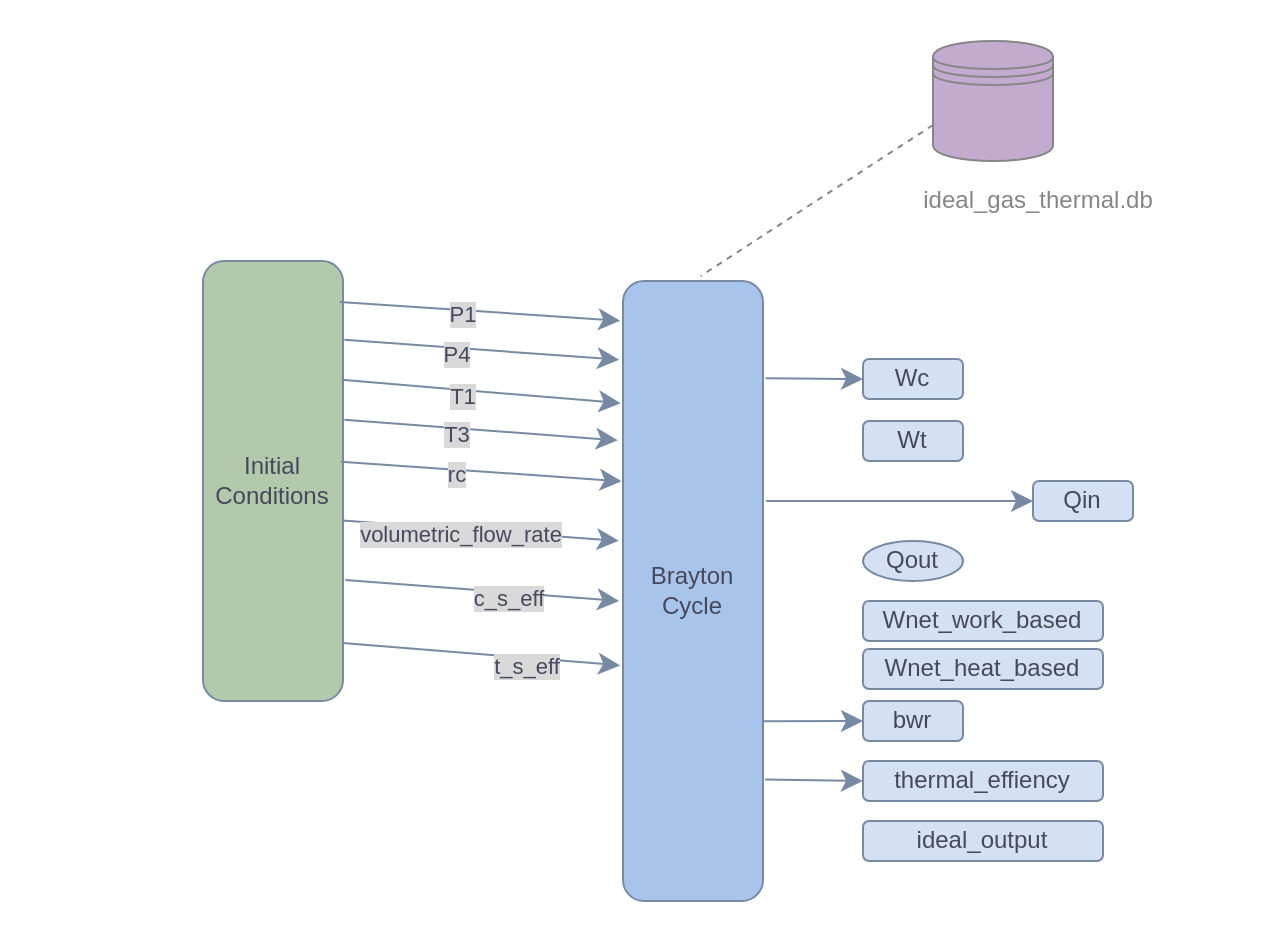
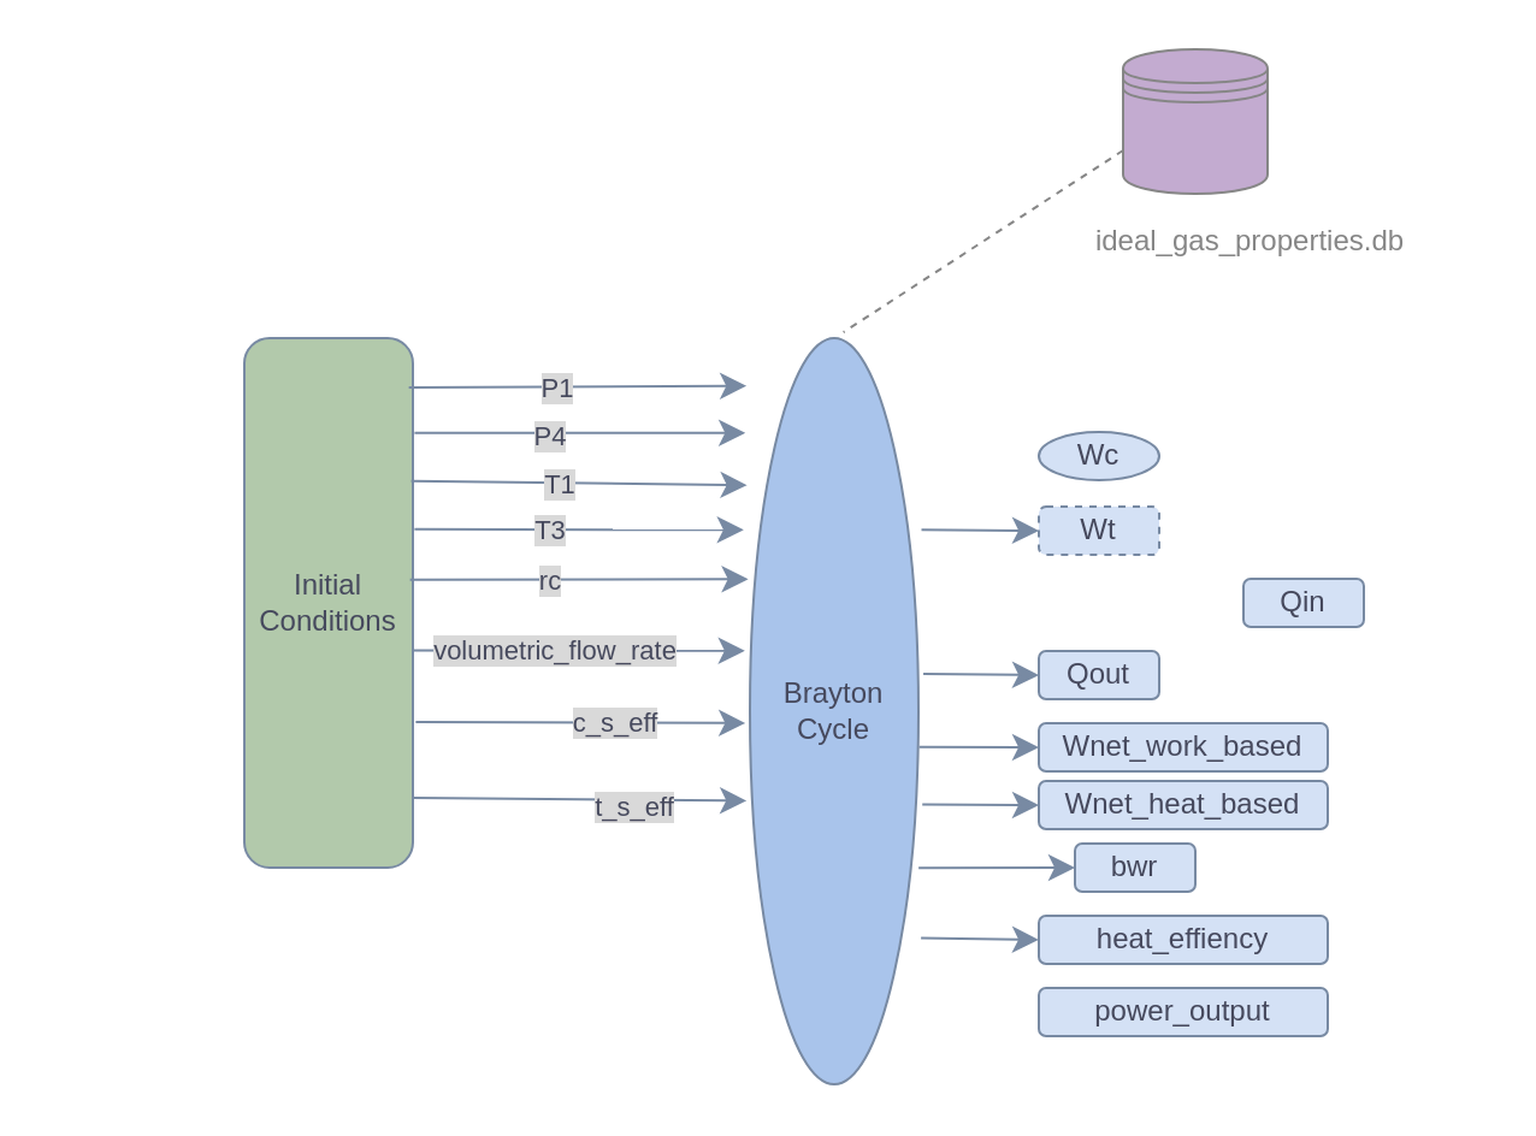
  <mxCell id="0" />
  <mxCell id="1" parent="0" />
  <mxCell id="2" value="" style="edgeStyle=elbowEdgeStyle;elbow=horizontal;endArrow=classic;html=1;curved=0;rounded=1;endSize=8;startSize=8;fontSize=12;entryDx=0;entryDy=0;entryPerimeter=0;labelBackgroundColor=none;strokeColor=#788AA3;fontColor=default;exitX=0.65;exitY=0.578;exitDx=0;exitDy=0;exitPerimeter=0;" parent="1" edge="1"><mxGeometry width="50" height="50" relative="1" as="geometry"><mxPoint x="20" y="400" as="sourcePoint" /><mxPoint x="20" y="400" as="targetPoint" /><Array as="points" /></mxGeometry></mxCell>
  <mxCell id="3" value="" style="endArrow=classic;html=1;rounded=1;fontSize=12;startSize=8;endSize=8;curved=1;entryX=-0.027;entryY=0.516;entryDx=0;entryDy=0;labelBackgroundColor=none;strokeColor=#788AA3;fontColor=default;entryPerimeter=0;exitX=1.017;exitY=0.725;exitDx=0;exitDy=0;exitPerimeter=0;" parent="1" edge="1" target="24" source="7"><mxGeometry width="50" height="50" relative="1" as="geometry"><mxPoint x="61" y="299" as="sourcePoint" /><mxPoint x="381" y="299.06" as="targetPoint" /></mxGeometry></mxCell>
  <mxCell id="4" value="c_s_eff" style="edgeLabel;html=1;align=center;verticalAlign=middle;resizable=0;points=[];fontColor=light-dark(#46495D,#46495D);labelBackgroundColor=light-dark(#D9D9D9,#DBDBDB);" parent="3" vertex="1" connectable="0"><mxGeometry x="0.723" y="-2" relative="1" as="geometry"><mxPoint x="-36" y="-2" as="offset" /></mxGeometry></mxCell>
  <mxCell id="5" value="" style="endArrow=classic;html=1;rounded=1;fontSize=12;startSize=8;endSize=8;curved=1;entryX=-0.02;entryY=0.62;entryDx=0;entryDy=0;labelBackgroundColor=none;strokeColor=#788AA3;fontColor=default;entryPerimeter=0;exitX=0.997;exitY=0.868;exitDx=0;exitDy=0;exitPerimeter=0;" parent="1" edge="1" target="24" source="7"><mxGeometry width="50" height="50" relative="1" as="geometry"><mxPoint x="51" y="340" as="sourcePoint" /><mxPoint x="378.97" y="331" as="targetPoint" /></mxGeometry></mxCell>
  <mxCell id="6" value="t_s_eff" style="edgeLabel;html=1;align=center;verticalAlign=middle;resizable=0;points=[];fontColor=light-dark(#46495D,#46495D);labelBackgroundColor=light-dark(#D9D9D9,#DBDBDB);" parent="5" vertex="1" connectable="0"><mxGeometry x="0.758" relative="1" as="geometry"><mxPoint x="-30" y="2" as="offset" /></mxGeometry></mxCell>
- <mxCell id="7" value="Initial Conditions" style="rounded=1;whiteSpace=wrap;html=1;labelBackgroundColor=none;fillColor=light-dark(#B2C9AB,#CCFFCC);strokeColor=#788AA3;fontColor=light-dark(#46495D,#46495D);" parent="1" vertex="1"><mxGeometry x="101" y="130" width="70" height="220" as="geometry" /></mxCell>
+ <mxCell id="7" value="Initial Conditions" style="rounded=1;whiteSpace=wrap;html=1;labelBackgroundColor=none;fillColor=light-dark(#B2C9AB,#CCFFCC);strokeColor=#788AA3;fontColor=light-dark(#46495D,#46495D);" parent="1" vertex="1"><mxGeometry x="101" y="140" width="70" height="220" as="geometry" /></mxCell>
  <mxCell id="8" value="" style="endArrow=classic;html=1;rounded=1;fontSize=12;startSize=8;endSize=8;curved=1;labelBackgroundColor=none;strokeColor=#788AA3;fontColor=default;verticalAlign=middle;entryX=-0.037;entryY=0.257;entryDx=0;entryDy=0;entryPerimeter=0;exitX=1.01;exitY=0.361;exitDx=0;exitDy=0;exitPerimeter=0;" parent="1" edge="1" target="24" source="7"><mxGeometry width="50" height="50" relative="1" as="geometry"><mxPoint x="61" y="220" as="sourcePoint" /><mxPoint x="378.55" y="219.58" as="targetPoint" /></mxGeometry></mxCell>
  <mxCell id="9" value="T3" style="edgeLabel;html=1;align=center;verticalAlign=middle;resizable=0;points=[];fontColor=light-dark(#46495D,#46495D);labelBackgroundColor=light-dark(#D9D9D9,#DBDBDB);" parent="8" vertex="1" connectable="0"><mxGeometry x="0.32" relative="1" as="geometry"><mxPoint x="-34" as="offset" /></mxGeometry></mxCell>
  <mxCell id="10" value="" style="endArrow=classic;html=1;rounded=1;fontSize=12;startSize=8;endSize=8;curved=1;labelBackgroundColor=none;strokeColor=#788AA3;fontColor=default;verticalAlign=middle;entryX=-0.02;entryY=0.064;entryDx=0;entryDy=0;entryPerimeter=0;exitX=0.976;exitY=0.093;exitDx=0;exitDy=0;exitPerimeter=0;" parent="1" target="24" edge="1" source="7"><mxGeometry width="50" height="50" relative="1" as="geometry"><mxPoint x="51" y="160" as="sourcePoint" /><mxPoint x="181" y="160" as="targetPoint" /></mxGeometry></mxCell>
  <mxCell id="11" value="P1" style="edgeLabel;html=1;align=center;verticalAlign=middle;resizable=0;points=[];fontColor=light-dark(#46495D,#46495D);labelBackgroundColor=light-dark(#D9D9D9,#DBDBDB);" parent="10" vertex="1" connectable="0"><mxGeometry x="0.32" relative="1" as="geometry"><mxPoint x="-32" as="offset" /></mxGeometry></mxCell>
  <mxCell id="12" value="" style="endArrow=classic;html=1;rounded=1;fontSize=12;startSize=8;endSize=8;curved=1;labelBackgroundColor=none;strokeColor=#788AA3;fontColor=default;verticalAlign=middle;exitX=0.983;exitY=0.456;exitDx=0;exitDy=0;exitPerimeter=0;entryX=-0.01;entryY=0.323;entryDx=0;entryDy=0;entryPerimeter=0;" parent="1" target="24" edge="1" source="7"><mxGeometry width="50" height="50" relative="1" as="geometry"><mxPoint x="61" y="240" as="sourcePoint" /><mxPoint x="381" y="240" as="targetPoint" /></mxGeometry></mxCell>
  <mxCell id="13" value="rc" style="edgeLabel;html=1;align=center;verticalAlign=middle;resizable=0;points=[];fontColor=light-dark(#46495D,#46495D);labelBackgroundColor=light-dark(#D9D9D9,#DBDBDB);" parent="12" vertex="1" connectable="0"><mxGeometry x="0.32" relative="1" as="geometry"><mxPoint x="-35" as="offset" /></mxGeometry></mxCell>
  <mxCell id="14" value="" style="endArrow=classic;html=1;rounded=1;fontSize=12;startSize=8;endSize=8;curved=1;labelBackgroundColor=none;strokeColor=#788AA3;fontColor=default;verticalAlign=middle;entryX=-0.027;entryY=0.127;entryDx=0;entryDy=0;entryPerimeter=0;exitX=1.01;exitY=0.179;exitDx=0;exitDy=0;exitPerimeter=0;" parent="1" edge="1" target="24" source="7"><mxGeometry width="50" height="50" relative="1" as="geometry"><mxPoint x="61" y="180" as="sourcePoint" /><mxPoint x="377.36" y="180.2" as="targetPoint" /></mxGeometry></mxCell>
  <mxCell id="15" value="P4" style="edgeLabel;html=1;align=center;verticalAlign=middle;resizable=0;points=[];fontColor=light-dark(#46495D,#46495D);labelBackgroundColor=light-dark(#D9D9D9,#DBDBDB);" parent="14" vertex="1" connectable="0"><mxGeometry x="0.32" relative="1" as="geometry"><mxPoint x="-35" y="1" as="offset" /></mxGeometry></mxCell>
  <mxCell id="16" value="" style="endArrow=classic;html=1;rounded=1;fontSize=12;startSize=8;endSize=8;curved=1;labelBackgroundColor=none;strokeColor=#788AA3;fontColor=default;verticalAlign=middle;entryX=-0.03;entryY=0.419;entryDx=0;entryDy=0;entryPerimeter=0;exitX=0.997;exitY=0.59;exitDx=0;exitDy=0;exitPerimeter=0;" parent="1" edge="1" target="24" source="7"><mxGeometry width="50" height="50" relative="1" as="geometry"><mxPoint x="61" y="270" as="sourcePoint" /><mxPoint x="381" y="270" as="targetPoint" /></mxGeometry></mxCell>
  <mxCell id="17" value="volumetric_flow_rate" style="edgeLabel;html=1;align=center;verticalAlign=middle;resizable=0;points=[];fontColor=light-dark(#46495D,#46495D);labelBackgroundColor=light-dark(#D9D9D9,#DBDBDB);" parent="16" vertex="1" connectable="0"><mxGeometry x="0.32" relative="1" as="geometry"><mxPoint x="-32" as="offset" /></mxGeometry></mxCell>
  <mxCell id="18" value="" style="group" parent="1" vertex="1" connectable="0"><mxGeometry x="421" y="20" width="195" height="90" as="geometry" /></mxCell>
  <mxCell id="19" value="" style="shape=datastore;whiteSpace=wrap;html=1;fillColor=#C3ABD0;strokeColor=#868686;" parent="18" vertex="1"><mxGeometry x="45" width="60" height="60" as="geometry" /></mxCell>
- <mxCell id="20" value="ideal_gas_thermal.db" style="rounded=0;whiteSpace=wrap;html=1;strokeColor=none;fillColor=none;fontColor=#868686;" parent="18" vertex="1"><mxGeometry x="22.5" y="70" width="150" height="20" as="geometry" /></mxCell>
+ <mxCell id="20" value="ideal_gas_properties.db" style="rounded=0;whiteSpace=wrap;html=1;strokeColor=none;fillColor=none;fontColor=#868686;" parent="18" vertex="1"><mxGeometry x="22.5" y="70" width="150" height="20" as="geometry" /></mxCell>
  <mxCell id="21" value="" style="endArrow=none;dashed=1;html=1;rounded=0;strokeColor=#868686;entryX=0.555;entryY=-0.008;entryDx=0;entryDy=0;exitX=0;exitY=0.7;exitDx=0;exitDy=0;entryPerimeter=0;" parent="1" source="19" target="24" edge="1"><mxGeometry width="50" height="50" relative="1" as="geometry"><mxPoint x="473" y="70" as="sourcePoint" /><mxPoint x="396" y="140" as="targetPoint" /></mxGeometry></mxCell>
  <mxCell id="22" value="" style="endArrow=classic;html=1;rounded=1;fontSize=12;startSize=8;endSize=8;curved=1;labelBackgroundColor=none;strokeColor=#788AA3;fontColor=default;verticalAlign=middle;entryX=-0.017;entryY=0.197;entryDx=0;entryDy=0;entryPerimeter=0;exitX=0.99;exitY=0.27;exitDx=0;exitDy=0;exitPerimeter=0;" parent="1" target="24" edge="1" source="7"><mxGeometry width="50" height="50" relative="1" as="geometry"><mxPoint x="61" y="200" as="sourcePoint" /><mxPoint x="179.74" y="200" as="targetPoint" /></mxGeometry></mxCell>
  <mxCell id="23" value="T1" style="edgeLabel;html=1;align=center;verticalAlign=middle;resizable=0;points=[];fontColor=light-dark(#46495D,#46495D);labelBackgroundColor=light-dark(#D9D9D9,#DBDBDB);" parent="22" vertex="1" connectable="0"><mxGeometry x="0.32" relative="1" as="geometry"><mxPoint x="-31" as="offset" /></mxGeometry></mxCell>
- <mxCell id="24" value="Brayton Cycle" style="rounded=1;whiteSpace=wrap;html=1;labelBackgroundColor=none;fillColor=light-dark(#A9C4EB,#A9C4EB);strokeColor=#788AA3;fontColor=light-dark(#46495D,#333333);" parent="1" vertex="1"><mxGeometry x="311" y="140" width="70" height="310" as="geometry" /></mxCell>
+ <mxCell id="24" value="Brayton Cycle" style="ellipse;whiteSpace=wrap;html=1;labelBackgroundColor=none;fillColor=light-dark(#A9C4EB,#A9C4EB);strokeColor=#788AA3;fontColor=light-dark(#46495D,#333333);" parent="1" vertex="1"><mxGeometry x="311" y="140" width="70" height="310" as="geometry" /></mxCell>
+ <mxCell id="25" value="" style="endArrow=classic;html=1;rounded=1;fontSize=12;startSize=8;endSize=8;curved=1;labelBackgroundColor=none;strokeColor=#788AA3;fontColor=default;verticalAlign=middle;exitX=1.004;exitY=0.548;exitDx=0;exitDy=0;exitPerimeter=0;entryX=0;entryY=0.5;entryDx=0;entryDy=0;" parent="1" source="24" target="26" edge="1"><mxGeometry width="50" height="50" relative="1" as="geometry"><mxPoint x="481" y="310" as="sourcePoint" /><mxPoint x="501" y="310" as="targetPoint" /></mxGeometry></mxCell>
  <mxCell id="26" value="Wnet_work_based" style="rounded=1;whiteSpace=wrap;html=1;labelBackgroundColor=none;fillColor=light-dark(#D4E1F5,#9AC7BF);strokeColor=#788AA3;fontColor=light-dark(#46495D,#46495D);" parent="1" vertex="1"><mxGeometry x="431" y="300" width="120" height="20" as="geometry" /></mxCell>
  <mxCell id="27" value="Wnet_heat_based" style="rounded=1;whiteSpace=wrap;html=1;labelBackgroundColor=none;fillColor=light-dark(#D4E1F5,#9AC7BF);strokeColor=#788AA3;fontColor=light-dark(#46495D,#46495D);" parent="1" vertex="1"><mxGeometry x="431" y="324" width="120" height="20" as="geometry" /></mxCell>
- <mxCell id="28" value="bwr" style="rounded=1;whiteSpace=wrap;html=1;labelBackgroundColor=none;fillColor=light-dark(#D4E1F5,#9AC7BF);strokeColor=#788AA3;fontColor=light-dark(#46495D,#46495D);" parent="1" vertex="1"><mxGeometry x="431" y="350" width="50" height="20" as="geometry" /></mxCell>
- <mxCell id="29" value="thermal_effiency" style="rounded=1;whiteSpace=wrap;html=1;labelBackgroundColor=none;fillColor=light-dark(#D4E1F5,#9AC7BF);strokeColor=#788AA3;fontColor=light-dark(#46495D,#46495D);" parent="1" vertex="1"><mxGeometry x="431" y="380" width="120" height="20" as="geometry" /></mxCell>
- <mxCell id="30" value="ideal_output" style="rounded=1;whiteSpace=wrap;html=1;labelBackgroundColor=none;fillColor=light-dark(#D4E1F5,#9AC7BF);strokeColor=#788AA3;fontColor=light-dark(#46495D,#46495D);" parent="1" vertex="1"><mxGeometry x="431" y="410" width="120" height="20" as="geometry" /></mxCell>
- <mxCell id="31" value="Wc" style="rounded=1;whiteSpace=wrap;html=1;labelBackgroundColor=none;fillColor=light-dark(#D4E1F5,#9AC7BF);strokeColor=#788AA3;fontColor=light-dark(#46495D,#46495D);" parent="1" vertex="1"><mxGeometry x="431" y="179" width="50" height="20" as="geometry" /></mxCell>
- <mxCell id="32" value="Wt" style="rounded=1;whiteSpace=wrap;html=1;labelBackgroundColor=none;fillColor=light-dark(#D4E1F5,#9AC7BF);strokeColor=#788AA3;fontColor=light-dark(#46495D,#46495D);" parent="1" vertex="1"><mxGeometry x="431" y="210" width="50" height="20" as="geometry" /></mxCell>
+ <mxCell id="28" value="bwr" style="rounded=1;whiteSpace=wrap;html=1;labelBackgroundColor=none;fillColor=light-dark(#D4E1F5,#9AC7BF);strokeColor=#788AA3;fontColor=light-dark(#46495D,#46495D);" parent="1" vertex="1"><mxGeometry x="446" y="350" width="50" height="20" as="geometry" /></mxCell>
+ <mxCell id="29" value="heat_effiency" style="rounded=1;whiteSpace=wrap;html=1;labelBackgroundColor=none;fillColor=light-dark(#D4E1F5,#9AC7BF);strokeColor=#788AA3;fontColor=light-dark(#46495D,#46495D);" parent="1" vertex="1"><mxGeometry x="431" y="380" width="120" height="20" as="geometry" /></mxCell>
+ <mxCell id="30" value="power_output" style="rounded=1;whiteSpace=wrap;html=1;labelBackgroundColor=none;fillColor=light-dark(#D4E1F5,#9AC7BF);strokeColor=#788AA3;fontColor=light-dark(#46495D,#46495D);" parent="1" vertex="1"><mxGeometry x="431" y="410" width="120" height="20" as="geometry" /></mxCell>
+ <mxCell id="31" value="Wc" style="ellipse;whiteSpace=wrap;html=1;labelBackgroundColor=none;fillColor=light-dark(#D4E1F5,#9AC7BF);strokeColor=#788AA3;fontColor=light-dark(#46495D,#46495D);" parent="1" vertex="1"><mxGeometry x="431" y="179" width="50" height="20" as="geometry" /></mxCell>
+ <mxCell id="32" value="Wt" style="rounded=1;whiteSpace=wrap;html=1;labelBackgroundColor=none;fillColor=light-dark(#D4E1F5,#9AC7BF);strokeColor=#788AA3;fontColor=light-dark(#46495D,#46495D);dashed=1;" parent="1" vertex="1"><mxGeometry x="431" y="210" width="50" height="20" as="geometry" /></mxCell>
  <mxCell id="33" value="Qin" style="rounded=1;whiteSpace=wrap;html=1;labelBackgroundColor=none;fillColor=light-dark(#D4E1F5,#9AC7BF);strokeColor=#788AA3;fontColor=light-dark(#46495D,#46495D);" parent="1" vertex="1"><mxGeometry x="516" y="240" width="50" height="20" as="geometry" /></mxCell>
- <mxCell id="34" value="Qout" style="ellipse;whiteSpace=wrap;html=1;labelBackgroundColor=none;fillColor=light-dark(#D4E1F5,#9AC7BF);strokeColor=#788AA3;fontColor=light-dark(#46495D,#46495D);" parent="1" vertex="1"><mxGeometry x="431" y="270" width="50" height="20" as="geometry" /></mxCell>
- <mxCell id="35" value="" style="endArrow=classic;html=1;rounded=1;fontSize=12;startSize=8;endSize=8;curved=1;labelBackgroundColor=none;strokeColor=#788AA3;fontColor=default;verticalAlign=middle;exitX=1.018;exitY=0.157;exitDx=0;exitDy=0;exitPerimeter=0;entryX=0;entryY=0.5;entryDx=0;entryDy=0;" parent="1" edge="1" target="31" source="24"><mxGeometry width="50" height="50" relative="1" as="geometry"><mxPoint x="451" y="188.58" as="sourcePoint" /><mxPoint x="501" y="189" as="targetPoint" /></mxGeometry></mxCell>
- <mxCell id="37" value="" style="endArrow=classic;html=1;rounded=1;fontSize=12;startSize=8;endSize=8;curved=1;labelBackgroundColor=none;strokeColor=#788AA3;fontColor=default;verticalAlign=middle;exitX=1.023;exitY=0.355;exitDx=0;exitDy=0;exitPerimeter=0;entryX=0;entryY=0.5;entryDx=0;entryDy=0;" parent="1" edge="1" target="33" source="24"><mxGeometry width="50" height="50" relative="1" as="geometry"><mxPoint x="450" y="250" as="sourcePoint" /><mxPoint x="501" y="250" as="targetPoint" /></mxGeometry></mxCell>
+ <mxCell id="34" value="Qout" style="rounded=1;whiteSpace=wrap;html=1;labelBackgroundColor=none;fillColor=light-dark(#D4E1F5,#9AC7BF);strokeColor=#788AA3;fontColor=light-dark(#46495D,#46495D);" parent="1" vertex="1"><mxGeometry x="431" y="270" width="50" height="20" as="geometry" /></mxCell>
+ <mxCell id="36" value="" style="endArrow=classic;html=1;rounded=1;fontSize=12;startSize=8;endSize=8;curved=1;labelBackgroundColor=none;strokeColor=#788AA3;fontColor=default;verticalAlign=middle;exitX=1.018;exitY=0.257;exitDx=0;exitDy=0;exitPerimeter=0;entryX=0;entryY=0.5;entryDx=0;entryDy=0;" parent="1" edge="1" target="32" source="24"><mxGeometry width="50" height="50" relative="1" as="geometry"><mxPoint x="450" y="220" as="sourcePoint" /><mxPoint x="491" y="220" as="targetPoint" /></mxGeometry></mxCell>
+ <mxCell id="38" value="" style="endArrow=classic;html=1;rounded=1;fontSize=12;startSize=8;endSize=8;curved=1;labelBackgroundColor=none;strokeColor=#788AA3;fontColor=default;verticalAlign=middle;entryX=0;entryY=0.5;entryDx=0;entryDy=0;exitX=1.029;exitY=0.45;exitDx=0;exitDy=0;exitPerimeter=0;" parent="1" edge="1" target="34" source="24"><mxGeometry width="50" height="50" relative="1" as="geometry"><mxPoint x="451" y="280" as="sourcePoint" /><mxPoint x="507" y="280" as="targetPoint" /></mxGeometry></mxCell>
+ <mxCell id="39" value="" style="endArrow=classic;html=1;rounded=1;fontSize=12;startSize=8;endSize=8;curved=1;labelBackgroundColor=none;strokeColor=#788AA3;fontColor=default;verticalAlign=middle;exitX=1.023;exitY=0.625;exitDx=0;exitDy=0;exitPerimeter=0;entryX=0;entryY=0.5;entryDx=0;entryDy=0;" parent="1" edge="1" target="27" source="24"><mxGeometry width="50" height="50" relative="1" as="geometry"><mxPoint x="391" y="334" as="sourcePoint" /><mxPoint x="501" y="334" as="targetPoint" /></mxGeometry></mxCell>
  <mxCell id="40" value="" style="endArrow=classic;html=1;rounded=1;fontSize=12;startSize=8;endSize=8;curved=1;labelBackgroundColor=none;strokeColor=#788AA3;fontColor=default;verticalAlign=middle;exitX=1.001;exitY=0.71;exitDx=0;exitDy=0;exitPerimeter=0;entryX=0;entryY=0.5;entryDx=0;entryDy=0;" parent="1" edge="1" target="28" source="24"><mxGeometry width="50" height="50" relative="1" as="geometry"><mxPoint x="451" y="360" as="sourcePoint" /><mxPoint x="501" y="360" as="targetPoint" /></mxGeometry></mxCell>
  <mxCell id="41" value="" style="endArrow=classic;html=1;rounded=1;fontSize=12;startSize=8;endSize=8;curved=1;labelBackgroundColor=none;strokeColor=#788AA3;fontColor=default;verticalAlign=middle;exitX=1.015;exitY=0.804;exitDx=0;exitDy=0;exitPerimeter=0;entryX=0;entryY=0.5;entryDx=0;entryDy=0;" parent="1" edge="1" target="29" source="24"><mxGeometry width="50" height="50" relative="1" as="geometry"><mxPoint x="451" y="390" as="sourcePoint" /><mxPoint x="501" y="389" as="targetPoint" /></mxGeometry></mxCell>
